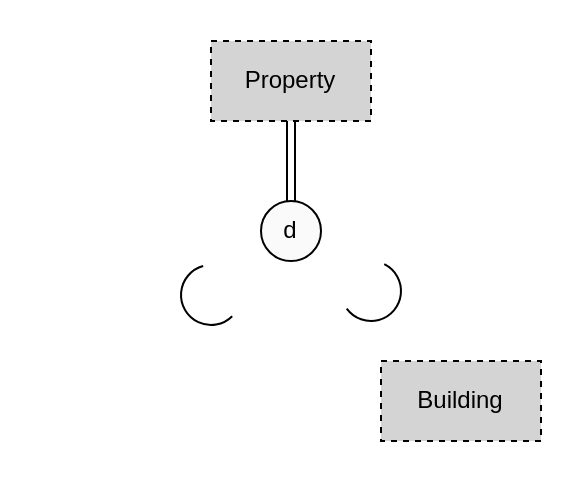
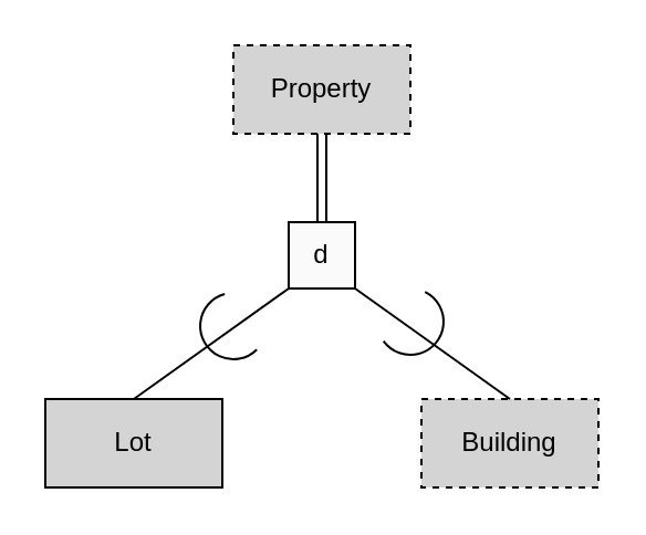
  <mxCell id="0" />
  <mxCell id="1" parent="0" />
  <mxCell id="2" value="Property" style="rounded=0;whiteSpace=wrap;html=1;fillColor=#D4D4D4;dashed=1;" vertex="1" parent="1"><mxGeometry x="105" y="20" width="80" height="40" as="geometry" /></mxCell>
+ <mxCell id="3" value="Lot" style="rounded=0;whiteSpace=wrap;html=1;fillColor=#D4D4D4;" vertex="1" parent="1"><mxGeometry x="20" y="180" width="80" height="40" as="geometry" /></mxCell>
  <mxCell id="4" value="Building" style="rounded=0;whiteSpace=wrap;html=1;fillColor=#D4D4D4;dashed=1;" vertex="1" parent="1"><mxGeometry x="190" y="180" width="80" height="40" as="geometry" /></mxCell>
- <mxCell id="5" value="d" style="ellipse;whiteSpace=wrap;html=1;aspect=fixed;fillColor=#FAFAFA;" vertex="1" parent="1"><mxGeometry x="130" y="100" width="30" height="30" as="geometry" /></mxCell>
+ <mxCell id="5" value="d" style="whiteSpace=wrap;html=1;aspect=fixed;fillColor=#FAFAFA;rounded=0;" vertex="1" parent="1"><mxGeometry x="130" y="100" width="30" height="30" as="geometry" /></mxCell>
  <mxCell id="6" value="" style="shape=link;html=1;exitX=0.5;exitY=0;exitDx=0;exitDy=0;entryX=0.5;entryY=1;entryDx=0;entryDy=0;" edge="1" parent="1" source="5" target="2"><mxGeometry width="50" height="50" relative="1" as="geometry"><mxPoint x="155" y="140" as="sourcePoint" /><mxPoint x="205" y="90" as="targetPoint" /></mxGeometry></mxCell>
+ <mxCell id="7" value="" style="endArrow=none;html=1;exitX=0.5;exitY=0;exitDx=0;exitDy=0;entryX=0;entryY=1;entryDx=0;entryDy=0;" edge="1" parent="1" source="3" target="5"><mxGeometry width="50" height="50" relative="1" as="geometry"><mxPoint x="125" y="200" as="sourcePoint" /><mxPoint x="175" y="150" as="targetPoint" /></mxGeometry></mxCell>
+ <mxCell id="8" value="" style="endArrow=none;html=1;exitX=0.5;exitY=0;exitDx=0;exitDy=0;entryX=1;entryY=1;entryDx=0;entryDy=0;" edge="1" parent="1" source="4" target="5"><mxGeometry width="50" height="50" relative="1" as="geometry"><mxPoint x="70" y="220" as="sourcePoint" /><mxPoint x="144.393" y="135.607" as="targetPoint" /></mxGeometry></mxCell>
  <mxCell id="9" value="" style="verticalLabelPosition=bottom;verticalAlign=top;html=1;shape=mxgraph.basic.arc;startAngle=0.375;endAngle=0.958;fillColor=#FAFAFA;" vertex="1" parent="1"><mxGeometry x="90" y="132" width="30" height="30" as="geometry" /></mxCell>
  <mxCell id="10" value="" style="verticalLabelPosition=bottom;verticalAlign=top;html=1;shape=mxgraph.basic.arc;startAngle=0.073;endAngle=0.65;fillColor=#FAFAFA;" vertex="1" parent="1"><mxGeometry x="170" y="130" width="30" height="30" as="geometry" /></mxCell>
